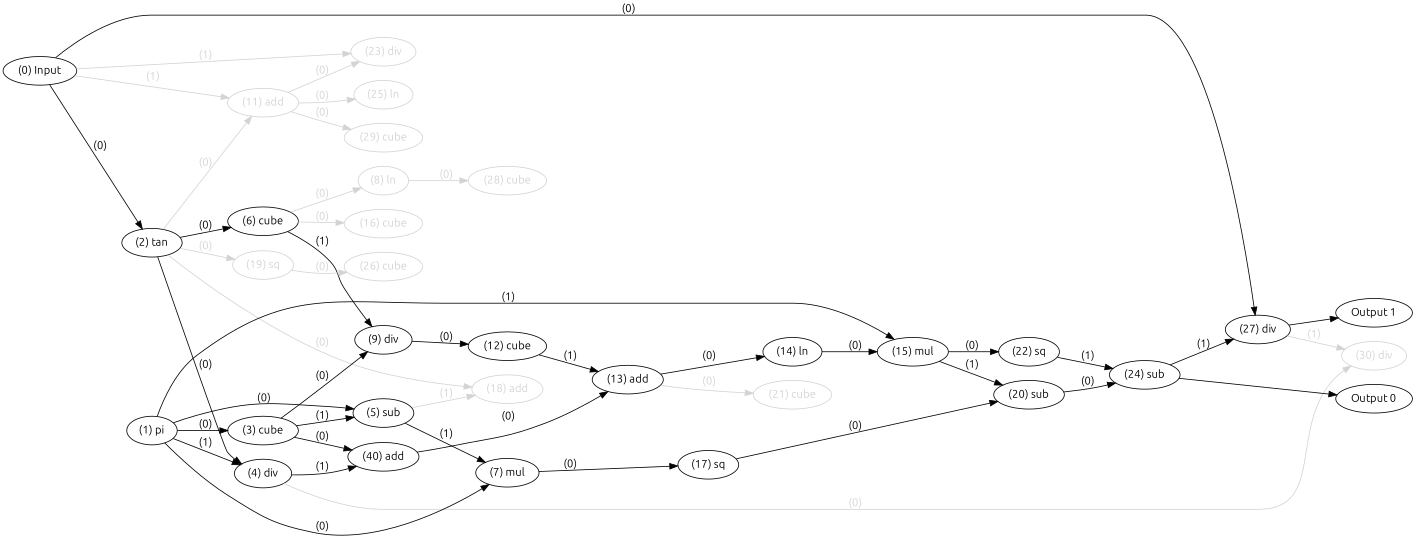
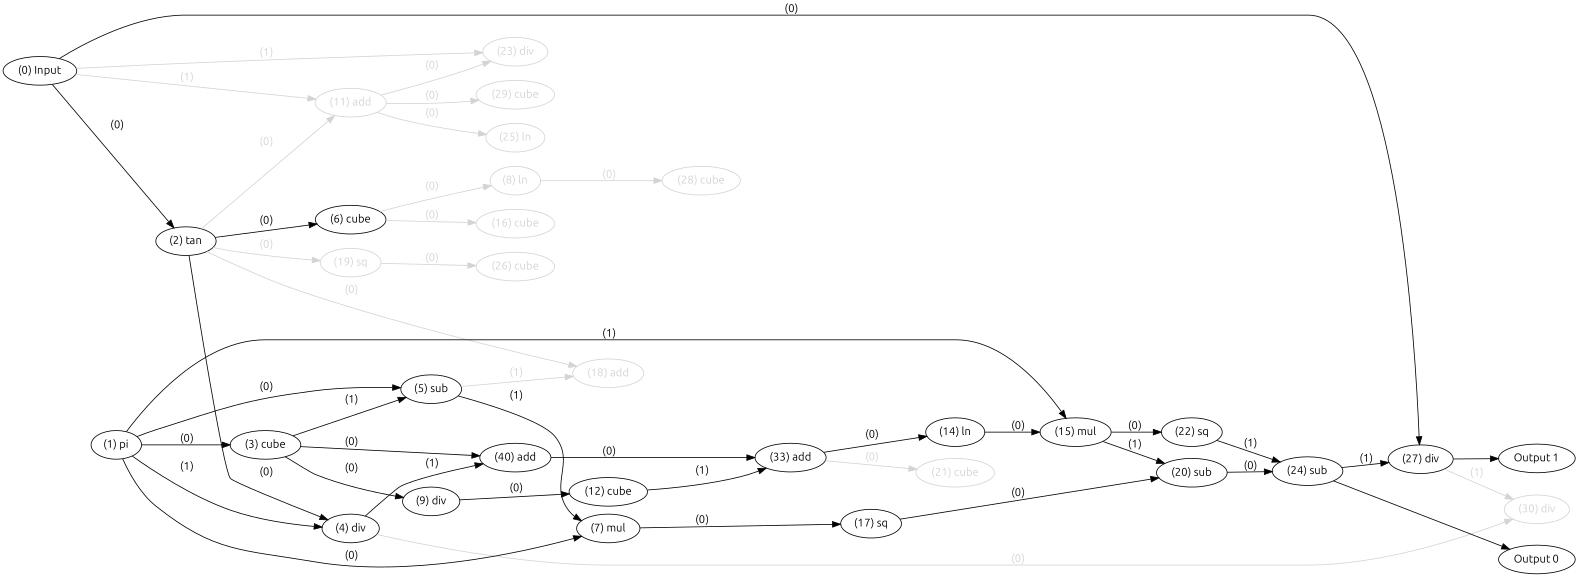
  digraph {
    fontname=Ubuntu
    rankdir=LR
    node [color=black fontcolor=black fontname=Ubuntu labelfontcolor=black]
    edge [bold=true color=black fontcolor=black fontname=Ubuntu labelfontcolor=black]
    n1 [label="(0) Input"]
    n2 [label="Output 0"]
    n3 [label="Output 1"]
    n4 [label="(2) tan"]
    n5 [color=lightgrey fontcolor=lightgrey label="(11) add" labelfontcolor=lightgrey]
    n6 [color=lightgrey fontcolor=lightgrey label="(23) div" labelfontcolor=lightgrey]
    n7 [label="(27) div"]
    n8 [label="(4) div"]
    n9 [label="(6) cube"]
    n10 [color=lightgrey fontcolor=lightgrey label="(18) add" labelfontcolor=lightgrey]
    n11 [color=lightgrey fontcolor=lightgrey label="(19) sq" labelfontcolor=lightgrey]
    n12 [color=lightgrey fontcolor=lightgrey label="(25) ln" labelfontcolor=lightgrey]
    n13 [color=lightgrey fontcolor=lightgrey label="(29) cube" labelfontcolor=lightgrey]
    n14 [color=lightgrey fontcolor=lightgrey label="(30) div" labelfontcolor=lightgrey]
    n15 [label="(1) pi"]
    n16 [label="(3) cube"]
    n17 [label="(5) sub"]
    n18 [label="(7) mul"]
    n19 [label="(15) mul"]
    n20 [label="(9) div"]
    n21 [label="(40) add"]
    n22 [label="(17) sq"]
    n23 [label="(20) sub"]
    n24 [label="(22) sq"]
    n25 [color=lightgrey fontcolor=lightgrey label="(8) ln" labelfontcolor=lightgrey]
    n26 [color=lightgrey fontcolor=lightgrey label="(16) cube" labelfontcolor=lightgrey]
    n27 [color=lightgrey fontcolor=lightgrey label="(26) cube" labelfontcolor=lightgrey]
    n28 [label="(12) cube"]
-   n29 [label="(13) add"]
+   n29 [label="(33) add"]
    n30 [color=lightgrey fontcolor=lightgrey label="(28) cube" labelfontcolor=lightgrey]
    n31 [label="(14) ln"]
    n32 [color=lightgrey fontcolor=lightgrey label="(21) cube" labelfontcolor=lightgrey]
    n33 [label="(24) sub"]
    subgraph sub_1 {
      rank=source
      n1
    }
    subgraph sub_2 {
      rank=max
      n2
      n3
    }
    n1 -> n4 [label=" (0)"]
    n1 -> n5 [color=lightgrey fontcolor=lightgrey label=" (1)" labelfontcolor=lightgrey]
    n1 -> n6 [color=lightgrey fontcolor=lightgrey label=" (1)" labelfontcolor=lightgrey]
    n1 -> n7 [label=" (0)"]
    n4 -> n5 [color=lightgrey fontcolor=lightgrey label=" (0)" labelfontcolor=lightgrey]
    n4 -> n8 [label=" (0)"]
    n4 -> n9 [label=" (0)"]
    n4 -> n10 [color=lightgrey fontcolor=lightgrey label=" (0)" labelfontcolor=lightgrey]
    n4 -> n11 [color=lightgrey fontcolor=lightgrey label=" (0)" labelfontcolor=lightgrey]
    n5 -> n6 [color=lightgrey fontcolor=lightgrey label=" (0)" labelfontcolor=lightgrey]
    n5 -> n12 [color=lightgrey fontcolor=lightgrey label=" (0)" labelfontcolor=lightgrey]
    n5 -> n13 [color=lightgrey fontcolor=lightgrey label=" (0)" labelfontcolor=lightgrey]
    n7 -> n3
    n7 -> n14 [color=lightgrey fontcolor=lightgrey label=" (1)" labelfontcolor=lightgrey]
    n8 -> n14 [color=lightgrey fontcolor=lightgrey label=" (0)" labelfontcolor=lightgrey]
    n8 -> n21 [label=" (1)"]
-   n9 -> n20 [label=" (1)"]
    n9 -> n25 [color=lightgrey fontcolor=lightgrey label=" (0)" labelfontcolor=lightgrey]
    n9 -> n26 [color=lightgrey fontcolor=lightgrey label=" (0)" labelfontcolor=lightgrey]
    n11 -> n27 [color=lightgrey fontcolor=lightgrey label=" (0)" labelfontcolor=lightgrey]
    n15 -> n8 [label=" (1)"]
    n15 -> n16 [label=" (0)"]
    n15 -> n17 [label=" (0)"]
    n15 -> n18 [label=" (0)"]
    n15 -> n19 [label=" (1)"]
    n16 -> n17 [label=" (1)"]
    n16 -> n20 [label=" (0)"]
    n16 -> n21 [label=" (0)"]
    n17 -> n10 [color=lightgrey fontcolor=lightgrey label=" (1)" labelfontcolor=lightgrey]
    n17 -> n18 [label=" (1)"]
    n18 -> n22 [label=" (0)"]
    n19 -> n23 [label=" (1)"]
    n19 -> n24 [label=" (0)"]
    n20 -> n28 [label=" (0)"]
    n21 -> n29 [label=" (0)"]
    n22 -> n23 [label=" (0)"]
    n23 -> n33 [label=" (0)"]
    n24 -> n33 [label=" (1)"]
    n25 -> n30 [color=lightgrey fontcolor=lightgrey label=" (0)" labelfontcolor=lightgrey]
    n28 -> n29 [label=" (1)"]
    n29 -> n31 [label=" (0)"]
    n29 -> n32 [color=lightgrey fontcolor=lightgrey label=" (0)" labelfontcolor=lightgrey]
    n31 -> n19 [label=" (0)"]
    n33 -> n2
    n33 -> n7 [label=" (1)"]
  }
